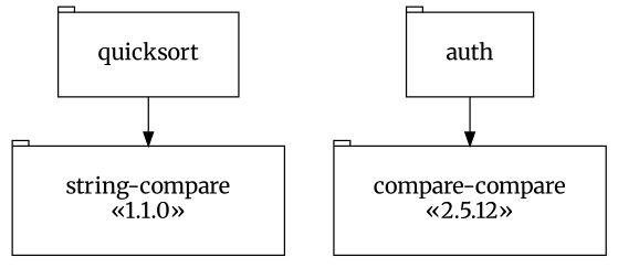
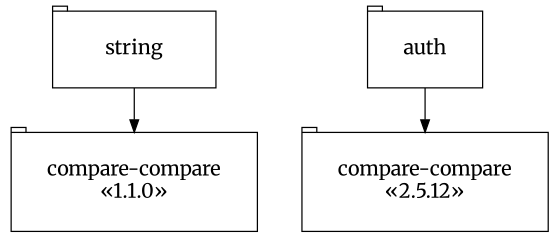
  digraph {
    fontname=Merriweather
    nodesep=0.5
    rankdir=TB
    node [fontname=Merriweather fontsize=16 margin="0.4,0.3" shape=tab]
    edge [fontname=Merriweather fontsize=16]
-   n1 [label="string-compare\n«1.1.0»"]
+   n1 [label="compare-compare\n«1.1.0»"]
    n2 [label="compare-compare\n«2.5.12»"]
    auth
-   quicksort
+   quicksort [label=string]
    auth -> n2
    quicksort -> n1
  }
